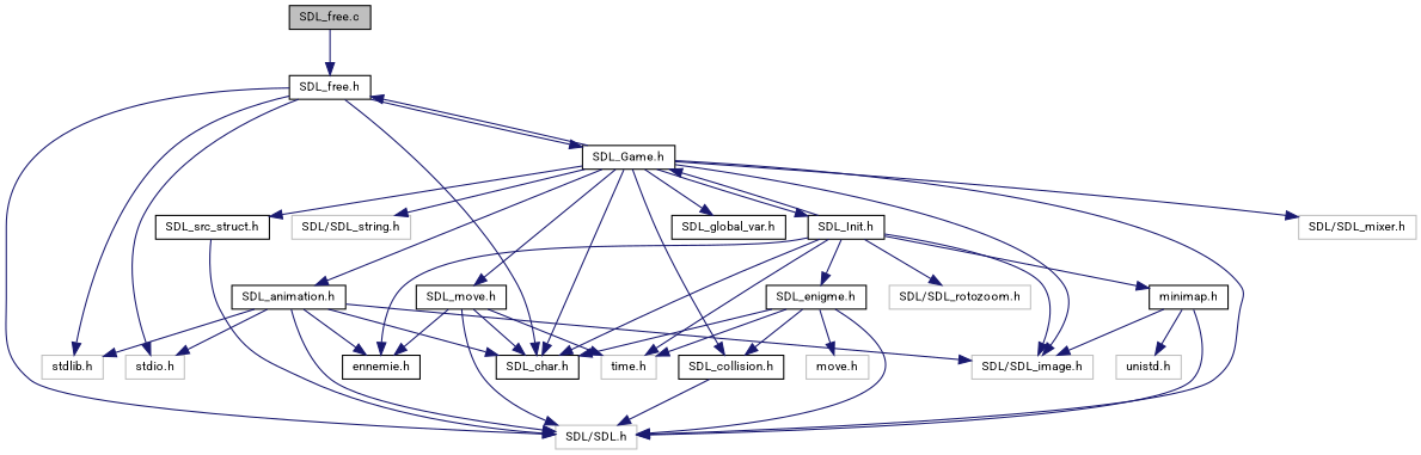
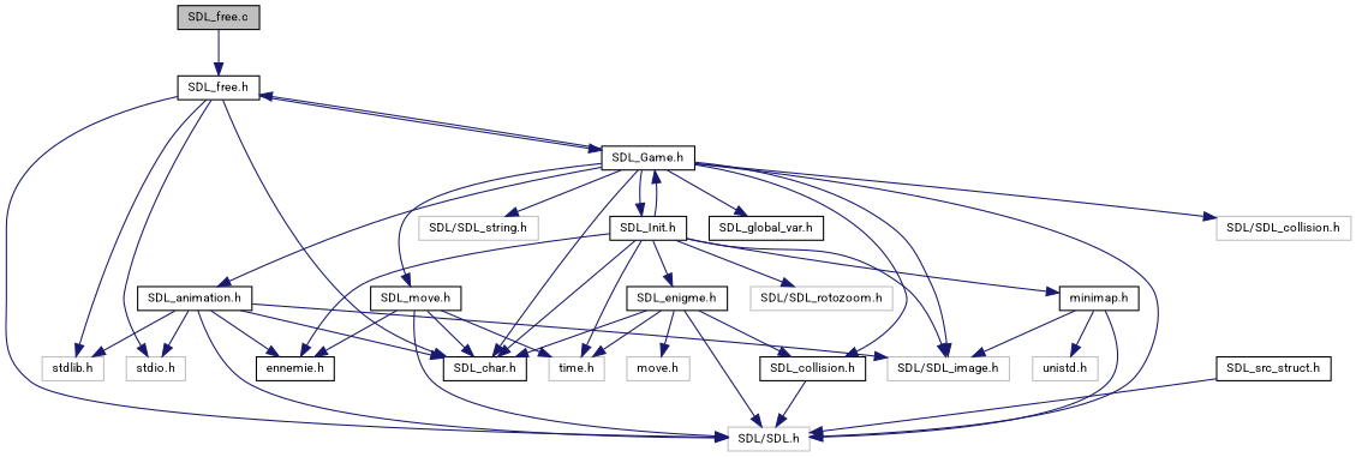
  digraph {
    node [color=black fillcolor=white fontname=Roboto fontsize=10 shape=record style=filled]
    edge [color=midnightblue fontname=Roboto fontsize=10 labelfontname=Roboto labelfontsize=10 style=solid]
    n1 [fillcolor=grey75 fontcolor=black height=0.2 label="SDL_free.c" width=0.4]
    n2 [height=0.2 label="SDL_free.h" width=0.4]
    n3 [color=grey75 height=0.2 label="SDL/SDL.h" width=0.4]
    n4 [color=grey75 height=0.2 label="stdlib.h" width=0.4]
    n5 [color=grey75 height=0.2 label="stdio.h" width=0.4]
    n6 [height=0.2 label="SDL_char.h" width=0.4]
    n7 [height=0.2 label="SDL_Game.h" width=0.4]
    n8 [color=grey75 height=0.2 label="SDL/SDL_image.h" width=0.4]
-   n9 [color=grey75 height=0.2 label="SDL/SDL_mixer.h" width=0.4]
+   n9 [color=grey75 height=0.2 label="SDL/SDL_collision.h" width=0.4]
    n10 [color=grey75 height=0.2 label="SDL/SDL_string.h" width=0.4]
    n11 [height=0.2 label="SDL_src_struct.h" width=0.4]
    n12 [height=0.2 label="SDL_move.h" width=0.4]
    n13 [height=0.2 label="SDL_animation.h" width=0.4]
    n14 [height=0.2 label="SDL_collision.h" width=0.4]
    n15 [height=0.2 label="SDL_Init.h" width=0.4]
    n16 [height=0.2 label="SDL_global_var.h" width=0.4]
    n17 [color=grey75 height=0.2 label="time.h" width=0.4]
    n18 [height=0.2 label="ennemie.h" width=0.4]
    n19 [height=0.2 label="SDL_enigme.h" width=0.4]
    n20 [height=0.2 label="minimap.h" width=0.4]
    n21 [color=grey75 height=0.2 label="SDL/SDL_rotozoom.h" width=0.4]
    n22 [color=grey75 height=0.2 label="move.h" width=0.4]
    n23 [color=grey75 height=0.2 label="unistd.h" width=0.4]
    n1 -> n2
    n2 -> n3
    n2 -> n4
    n2 -> n5
    n2 -> n6
    n2 -> n7
    n7 -> n2
    n7 -> n3
    n7 -> n6
    n7 -> n8
    n7 -> n9
    n7 -> n10
-   n7 -> n11
    n7 -> n12
    n7 -> n13
    n7 -> n14
    n7 -> n15
    n7 -> n16
    n11 -> n3
    n12 -> n3
    n12 -> n6
    n12 -> n17
    n12 -> n18
    n13 -> n3
    n13 -> n4
    n13 -> n5
    n13 -> n6
    n13 -> n8
    n13 -> n18
    n14 -> n3
    n15 -> n6
    n15 -> n7
    n15 -> n8
    n15 -> n17
    n15 -> n18
    n15 -> n19
    n15 -> n20
    n15 -> n21
    n19 -> n3
    n19 -> n6
    n19 -> n14
    n19 -> n17
    n19 -> n22
    n20 -> n3
    n20 -> n8
    n20 -> n23
  }
